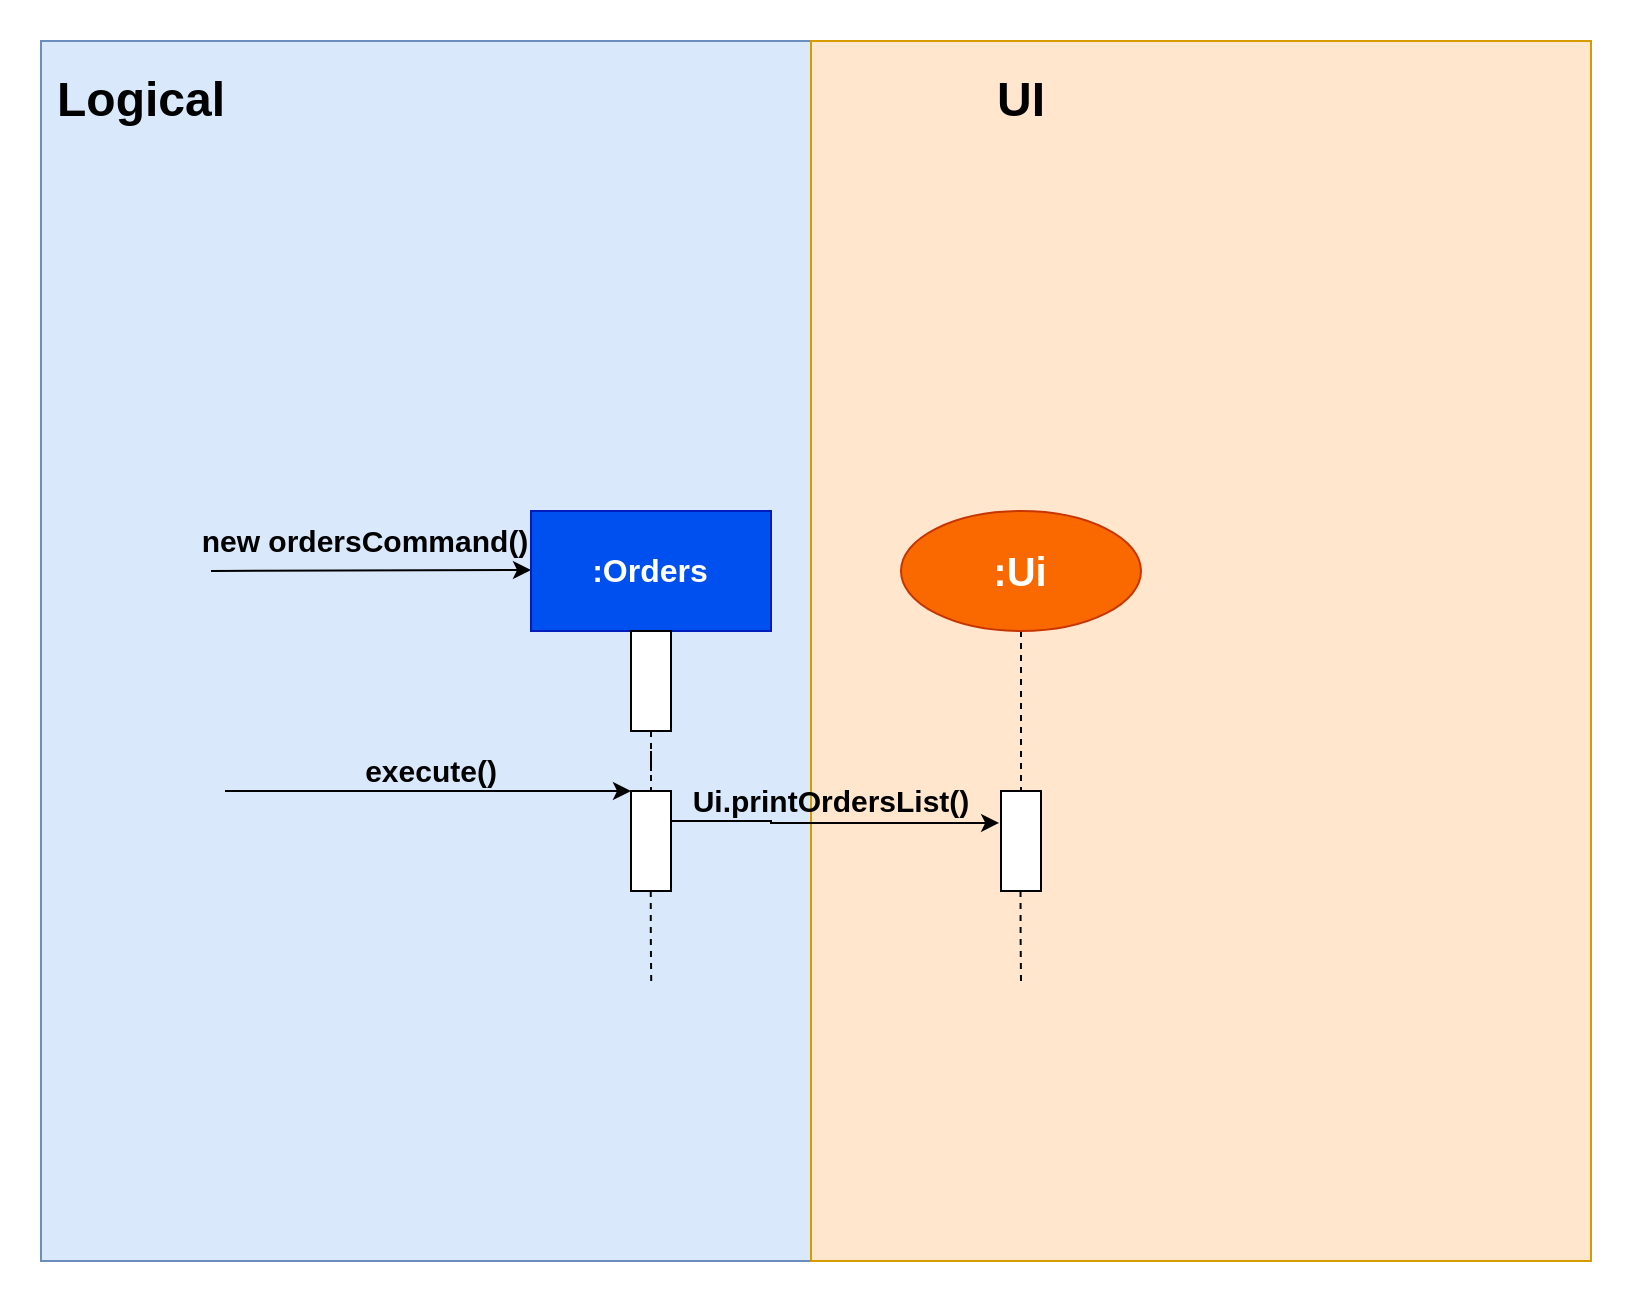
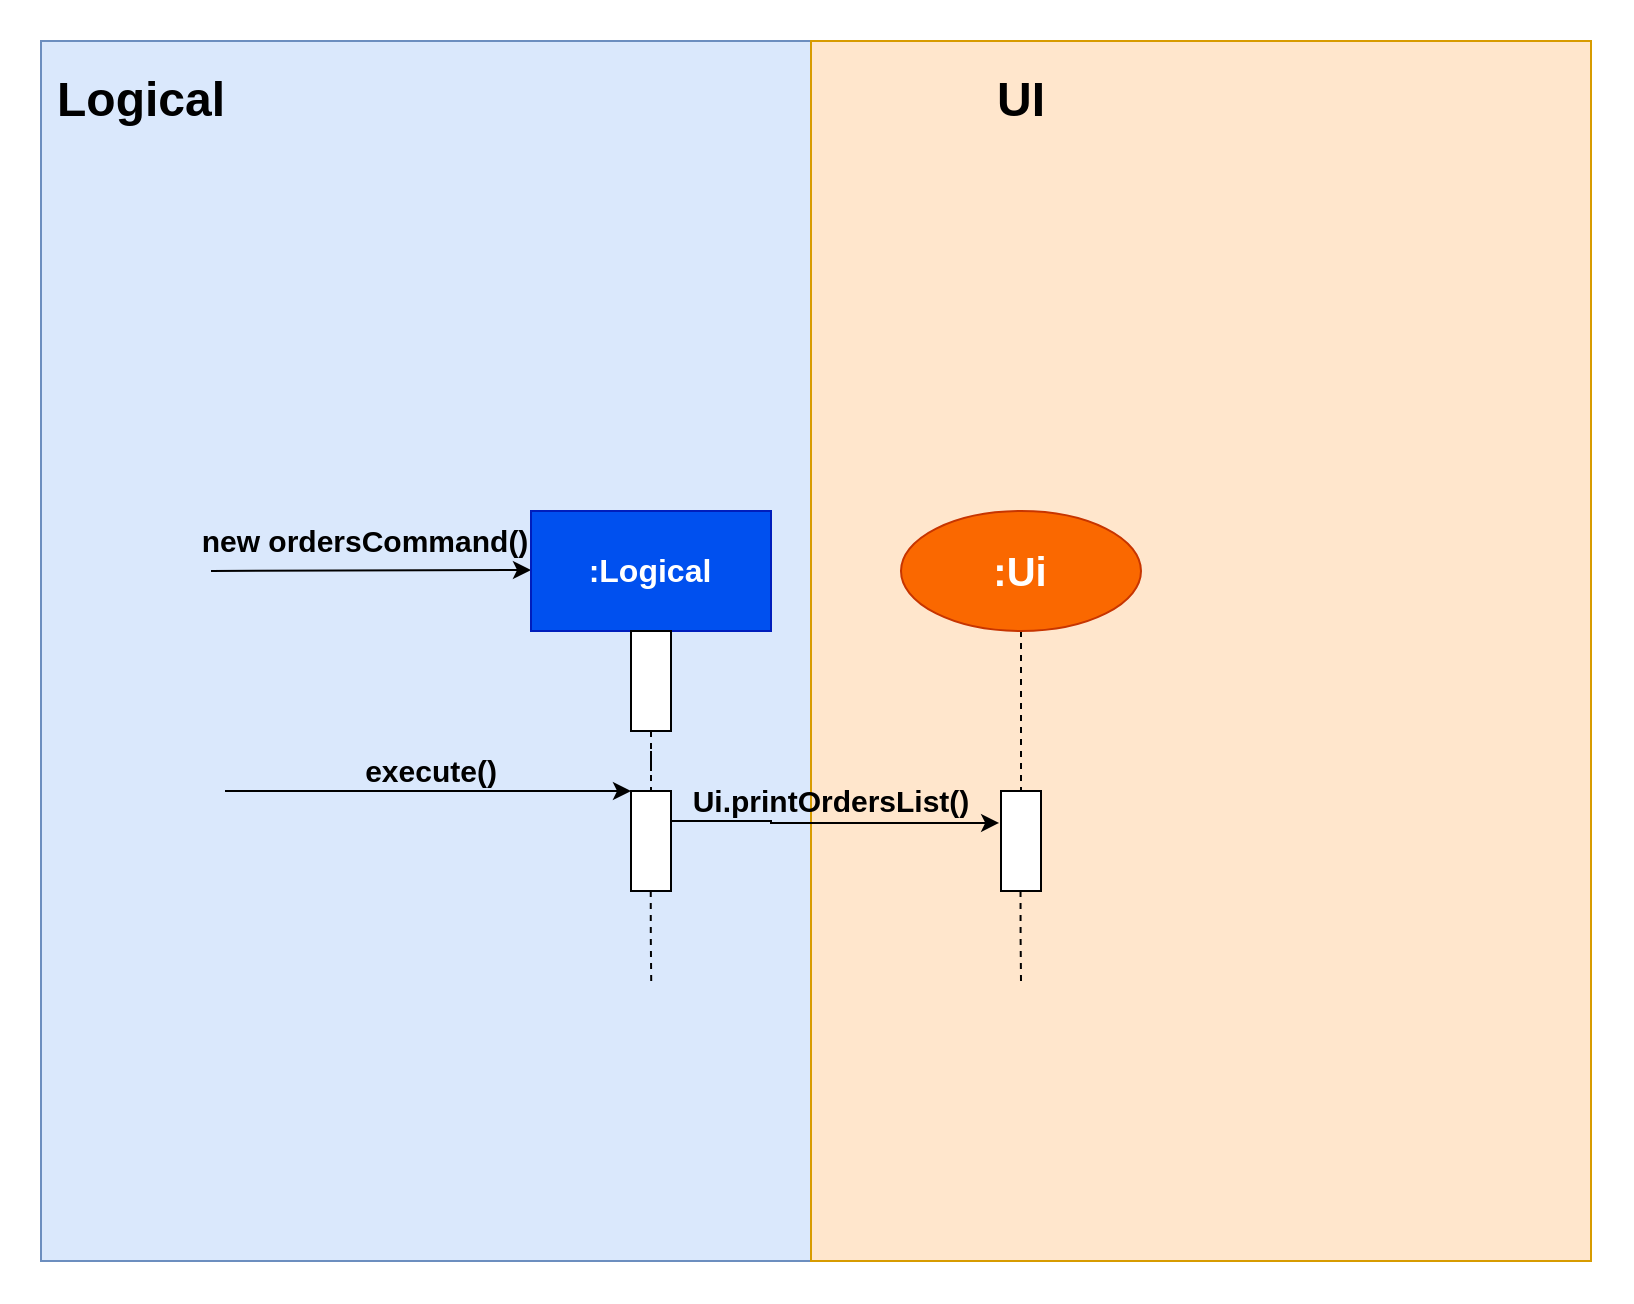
  <mxCell id="0" />
  <mxCell id="1" parent="0" />
  <mxCell id="2" value="" style="rounded=0;whiteSpace=wrap;html=1;fontSize=15;fillColor=#dae8fc;strokeColor=#6c8ebf;" parent="1" vertex="1"><mxGeometry x="20" y="20" width="390" height="610" as="geometry" /></mxCell>
  <mxCell id="3" value="" style="rounded=0;whiteSpace=wrap;html=1;fontSize=15;fillColor=#ffe6cc;strokeColor=#d79b00;" parent="1" vertex="1"><mxGeometry x="405" y="20" width="390" height="610" as="geometry" /></mxCell>
  <mxCell id="4" value="" style="endArrow=classic;html=1;rounded=0;edgeStyle=orthogonalEdgeStyle;" parent="1" edge="1"><mxGeometry width="50" height="50" relative="1" as="geometry"><mxPoint x="105" y="285" as="sourcePoint" /><mxPoint x="265" y="284.5" as="targetPoint" /><Array as="points"><mxPoint x="105" y="284.5" /><mxPoint x="105" y="284.5" /></Array></mxGeometry></mxCell>
- <mxCell id="5" value="&lt;font style=&quot;font-size: 16px&quot;&gt;&lt;b&gt;:Orders&lt;/b&gt;&lt;/font&gt;" style="rounded=0;whiteSpace=wrap;html=1;fillColor=#0050ef;strokeColor=#001DBC;fontColor=#ffffff;" parent="1" vertex="1"><mxGeometry x="265" y="255" width="120" height="60" as="geometry" /></mxCell>
+ <mxCell id="5" value="&lt;font style=&quot;font-size: 16px&quot;&gt;&lt;b&gt;:Logical&lt;/b&gt;&lt;/font&gt;" style="rounded=0;whiteSpace=wrap;html=1;fillColor=#0050ef;strokeColor=#001DBC;fontColor=#ffffff;" parent="1" vertex="1"><mxGeometry x="265" y="255" width="120" height="60" as="geometry" /></mxCell>
  <mxCell id="6" style="edgeStyle=orthogonalEdgeStyle;rounded=0;orthogonalLoop=1;jettySize=auto;html=1;entryX=0.5;entryY=0;entryDx=0;entryDy=0;dashed=1;endArrow=none;endFill=0;" parent="1" source="7" target="13" edge="1"><mxGeometry relative="1" as="geometry" /></mxCell>
  <mxCell id="7" value="" style="rounded=0;whiteSpace=wrap;html=1;" parent="1" vertex="1"><mxGeometry x="315" y="315" width="20" height="50" as="geometry" /></mxCell>
  <mxCell id="8" value="new ordersCommand()" style="text;strokeColor=none;fillColor=none;html=1;fontSize=15;fontStyle=1;verticalAlign=middle;align=center;" parent="1" vertex="1"><mxGeometry x="152" y="255" width="60" height="30" as="geometry" /></mxCell>
  <mxCell id="9" style="edgeStyle=orthogonalEdgeStyle;rounded=0;orthogonalLoop=1;jettySize=auto;html=1;endArrow=none;endFill=0;dashed=1;entryX=0.5;entryY=0;entryDx=0;entryDy=0;" parent="1" source="10" target="11" edge="1"><mxGeometry relative="1" as="geometry"><mxPoint x="510" y="345" as="targetPoint" /></mxGeometry></mxCell>
  <mxCell id="10" value="&lt;b&gt;&lt;font style=&quot;font-size: 20px&quot; color=&quot;#ffffff&quot;&gt;:Ui&lt;/font&gt;&lt;/b&gt;" style="ellipse;whiteSpace=wrap;html=1;fillColor=#fa6800;strokeColor=#C73500;fontColor=#000000;" parent="1" vertex="1"><mxGeometry x="450" y="255" width="120" height="60" as="geometry" /></mxCell>
  <mxCell id="11" value="" style="rounded=0;whiteSpace=wrap;html=1;" parent="1" vertex="1"><mxGeometry x="500" y="395" width="20" height="50" as="geometry" /></mxCell>
  <mxCell id="12" style="edgeStyle=orthogonalEdgeStyle;rounded=0;orthogonalLoop=1;jettySize=auto;html=1;endArrow=classic;endFill=1;exitX=1;exitY=0;exitDx=0;exitDy=0;entryX=-0.047;entryY=0.319;entryDx=0;entryDy=0;entryPerimeter=0;" parent="1" target="11" edge="1"><mxGeometry relative="1" as="geometry"><mxPoint x="335" y="410" as="sourcePoint" /><mxPoint x="495" y="410" as="targetPoint" /><Array as="points"><mxPoint x="385" y="410" /></Array></mxGeometry></mxCell>
  <mxCell id="13" value="" style="rounded=0;whiteSpace=wrap;html=1;" parent="1" vertex="1"><mxGeometry x="315" y="395" width="20" height="50" as="geometry" /></mxCell>
  <mxCell id="14" value="Ui.printOrdersList()" style="text;strokeColor=none;fillColor=none;html=1;fontSize=15;fontStyle=1;verticalAlign=middle;align=center;" parent="1" vertex="1"><mxGeometry x="365" y="380" width="100" height="40" as="geometry" /></mxCell>
  <mxCell id="15" value="" style="endArrow=classic;html=1;rounded=0;fontSize=15;edgeStyle=orthogonalEdgeStyle;" parent="1" edge="1"><mxGeometry width="50" height="50" relative="1" as="geometry"><mxPoint x="112" y="395" as="sourcePoint" /><mxPoint x="315" y="395" as="targetPoint" /></mxGeometry></mxCell>
  <mxCell id="16" value="execute()" style="text;strokeColor=none;fillColor=none;html=1;fontSize=15;fontStyle=1;verticalAlign=middle;align=center;" parent="1" vertex="1"><mxGeometry x="185" y="370" width="60" height="30" as="geometry" /></mxCell>
  <mxCell id="17" value="Logical" style="text;strokeColor=none;fillColor=none;html=1;fontSize=24;fontStyle=1;verticalAlign=middle;align=center;" parent="1" vertex="1"><mxGeometry x="20" y="30" width="100" height="40" as="geometry" /></mxCell>
  <mxCell id="18" value="UI" style="text;strokeColor=none;fillColor=none;html=1;fontSize=24;fontStyle=1;verticalAlign=middle;align=center;" parent="1" vertex="1"><mxGeometry x="460" y="30" width="100" height="40" as="geometry" /></mxCell>
  <mxCell id="19" style="edgeStyle=orthogonalEdgeStyle;rounded=0;orthogonalLoop=1;jettySize=auto;html=1;endArrow=none;endFill=0;dashed=1;" edge="1" parent="1"><mxGeometry relative="1" as="geometry"><mxPoint x="510" y="490" as="targetPoint" /><mxPoint x="509.77" y="445" as="sourcePoint" /><Array as="points"><mxPoint x="510" y="468" /></Array></mxGeometry></mxCell>
  <mxCell id="20" style="edgeStyle=orthogonalEdgeStyle;rounded=0;orthogonalLoop=1;jettySize=auto;html=1;endArrow=none;endFill=0;dashed=1;" edge="1" parent="1"><mxGeometry relative="1" as="geometry"><mxPoint x="325.11" y="490" as="targetPoint" /><mxPoint x="324.88" y="445" as="sourcePoint" /><Array as="points"><mxPoint x="325.11" y="468" /></Array></mxGeometry></mxCell>
